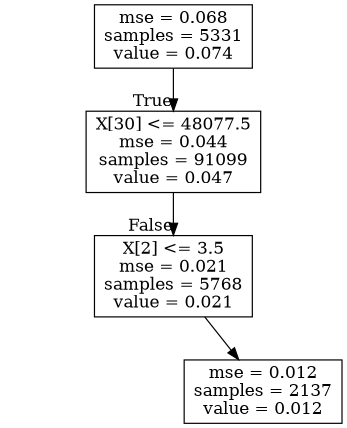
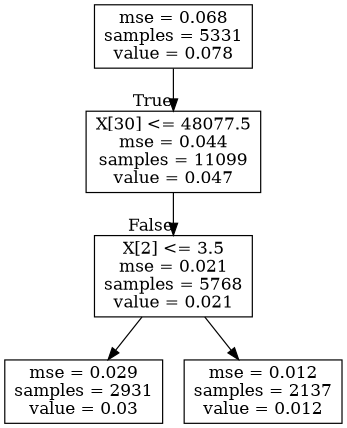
  digraph {
    node [shape=box]
-   n1 [label="X[30] <= 48077.5\nmse = 0.044\nsamples = 91099\nvalue = 0.047"]
+   n1 [label="X[30] <= 48077.5\nmse = 0.044\nsamples = 11099\nvalue = 0.047"]
    n2 [label="X[2] <= 3.5\nmse = 0.021\nsamples = 5768\nvalue = 0.021"]
-   n3 [label="mse = 0.068\nsamples = 5331\nvalue = 0.074"]
+   n3 [label="mse = 0.068\nsamples = 5331\nvalue = 0.078"]
+   n4 [label="mse = 0.029\nsamples = 2931\nvalue = 0.03"]
    n5 [label="mse = 0.012\nsamples = 2137\nvalue = 0.012"]
    n1 -> n2 [headlabel=False labelangle=-45 labeldistance=2.5]
+   n2 -> n4
    n2 -> n5
    n3 -> n1 [headlabel=True labelangle=45 labeldistance=2.5]
  }
